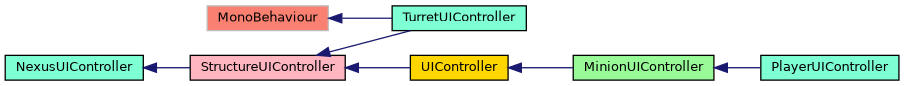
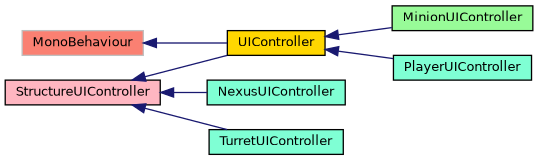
  digraph {
    rankdir=LR
    node [color=black fillcolor=aquamarine fontname=Helvetica fontsize=10 shape=record style=filled]
    edge [color=midnightblue dir=back fontname=Helvetica fontsize=10 labelfontname=Helvetica labelfontsize=10 style=solid]
    n1 [fillcolor=gold fontcolor=black height=0.2 label=UIController width=0.4]
    n2 [fillcolor=palegreen height=0.2 label=MinionUIController width=0.4]
    n3 [height=0.2 label=PlayerUIController width=0.4]
    n4 [fillcolor=lightpink height=0.2 label=StructureUIController width=0.4]
    n5 [height=0.2 label=NexusUIController width=0.4]
    n6 [height=0.2 label=TurretUIController width=0.4]
    n7 [color=grey75 fillcolor=salmon height=0.2 label=MonoBehaviour width=0.4]
    n1 -> n2
-   n2 -> n3
+   n1 -> n3
    n4 -> n1
-   n5 -> n4
+   n4 -> n5
    n4 -> n6
-   n7 -> n6
+   n7 -> n1
  }
